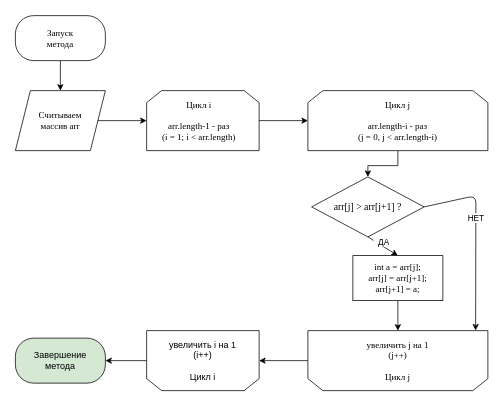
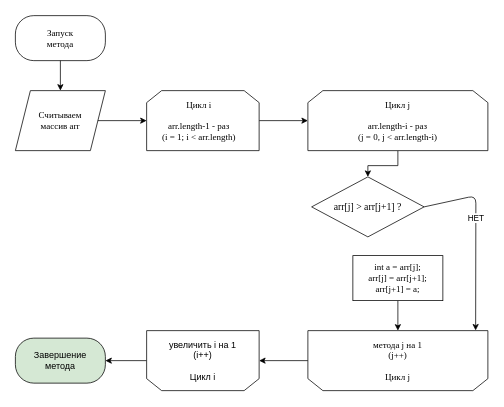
  <mxCell id="0" />
  <mxCell id="1" parent="0" />
  <mxCell id="2" value="" style="rounded=1;whiteSpace=wrap;html=1;arcSize=41;" vertex="1" parent="1"><mxGeometry x="20" y="20" width="120" height="60" as="geometry" /></mxCell>
  <mxCell id="3" value="" style="endArrow=classic;html=1;exitX=0.5;exitY=1;exitDx=0;exitDy=0;" edge="1" parent="1" source="2" target="4"><mxGeometry width="50" height="50" relative="1" as="geometry"><mxPoint x="55" y="160" as="sourcePoint" /><mxPoint x="80" y="130" as="targetPoint" /></mxGeometry></mxCell>
  <mxCell id="4" value="" style="shape=parallelogram;perimeter=parallelogramPerimeter;whiteSpace=wrap;html=1;fixedSize=1;" vertex="1" parent="1"><mxGeometry x="20" y="120" width="120" height="80" as="geometry" /></mxCell>
  <mxCell id="5" value="" style="edgeStyle=orthogonalEdgeStyle;rounded=0;orthogonalLoop=1;jettySize=auto;html=1;" edge="1" parent="1" source="6" target="15"><mxGeometry relative="1" as="geometry" /></mxCell>
  <mxCell id="6" value="" style="shape=loopLimit;whiteSpace=wrap;html=1;" vertex="1" parent="1"><mxGeometry x="195" y="120" width="150" height="80" as="geometry" /></mxCell>
  <mxCell id="7" value="" style="endArrow=classic;html=1;exitX=1;exitY=0.5;exitDx=0;exitDy=0;entryX=0;entryY=0.5;entryDx=0;entryDy=0;" edge="1" parent="1" source="4" target="6"><mxGeometry width="50" height="50" relative="1" as="geometry"><mxPoint x="170" y="210" as="sourcePoint" /><mxPoint x="380" y="260" as="targetPoint" /></mxGeometry></mxCell>
  <mxCell id="8" value="Запуск метода" style="text;html=1;strokeColor=none;fillColor=none;align=center;verticalAlign=middle;whiteSpace=wrap;rounded=0;fontFamily=Verdana;" vertex="1" parent="1"><mxGeometry x="60" y="40" width="40" height="20" as="geometry" /></mxCell>
  <mxCell id="9" value="Считываем массив arr" style="text;html=1;strokeColor=none;fillColor=none;align=center;verticalAlign=middle;whiteSpace=wrap;rounded=0;fontFamily=Verdana;" vertex="1" parent="1"><mxGeometry x="60" y="150" width="40" height="20" as="geometry" /></mxCell>
  <mxCell id="10" value="Цикл i&lt;br&gt;&lt;br&gt;arr.length-1 - раз&lt;br&gt;(i = 1; i &amp;lt; arr.length)" style="text;html=1;strokeColor=none;fillColor=none;align=center;verticalAlign=middle;whiteSpace=wrap;rounded=0;fontFamily=Verdana;" vertex="1" parent="1"><mxGeometry x="195" y="130" width="140" height="60" as="geometry" /></mxCell>
  <mxCell id="11" style="edgeStyle=orthogonalEdgeStyle;rounded=0;orthogonalLoop=1;jettySize=auto;html=1;exitX=1;exitY=0.5;exitDx=0;exitDy=0;entryX=1;entryY=0.5;entryDx=0;entryDy=0;fontFamily=Verdana;" edge="1" parent="1" source="12" target="26"><mxGeometry relative="1" as="geometry" /></mxCell>
  <mxCell id="12" value="" style="shape=loopLimit;whiteSpace=wrap;html=1;rotation=-180;" vertex="1" parent="1"><mxGeometry x="195" y="440" width="150" height="80" as="geometry" /></mxCell>
  <mxCell id="13" value="увеличить i на 1&lt;br&gt;(i++)&lt;br&gt;&lt;span&gt;&lt;br&gt;Цикл i&lt;/span&gt;" style="text;html=1;strokeColor=none;fillColor=none;align=center;verticalAlign=middle;whiteSpace=wrap;rounded=0;" vertex="1" parent="1"><mxGeometry x="205" y="460" width="130" height="40" as="geometry" /></mxCell>
  <mxCell id="14" value="" style="edgeStyle=orthogonalEdgeStyle;rounded=0;orthogonalLoop=1;jettySize=auto;html=1;" edge="1" parent="1" source="15" target="16"><mxGeometry relative="1" as="geometry" /></mxCell>
  <mxCell id="15" value="Цикл j&lt;br&gt;&lt;br&gt;arr.length-i - раз&lt;br&gt;(j = 0, j &amp;lt; arr.length-i)" style="shape=loopLimit;whiteSpace=wrap;html=1;fontFamily=Verdana;" vertex="1" parent="1"><mxGeometry x="410" y="120" width="240" height="80" as="geometry" /></mxCell>
  <mxCell id="16" value="&lt;font style=&quot;font-size: 13px&quot;&gt;arr[j] &amp;gt; arr[j+1] ?&lt;/font&gt;" style="rhombus;whiteSpace=wrap;html=1;fontFamily=Verdana;" vertex="1" parent="1"><mxGeometry x="415" y="235" width="150" height="80" as="geometry" /></mxCell>
- <mxCell id="17" value="" style="endArrow=classic;html=1;exitX=0.5;exitY=1;exitDx=0;exitDy=0;entryX=0.5;entryY=0;entryDx=0;entryDy=0;" edge="1" parent="1" source="16" target="22"><mxGeometry relative="1" as="geometry"><mxPoint x="300" y="310" as="sourcePoint" /><mxPoint x="495" y="340" as="targetPoint" /><Array as="points" /></mxGeometry></mxCell>
- <mxCell id="18" value="&amp;nbsp; ДА&amp;nbsp;&amp;nbsp;" style="edgeLabel;resizable=0;html=1;align=center;verticalAlign=middle;" connectable="0" vertex="1" parent="17"><mxGeometry relative="1" as="geometry"><mxPoint y="-6" as="offset" /></mxGeometry></mxCell>
  <mxCell id="19" value="" style="endArrow=classic;html=1;exitX=1;exitY=0.5;exitDx=0;exitDy=0;entryX=0.068;entryY=1.003;entryDx=0;entryDy=0;entryPerimeter=0;" edge="1" parent="1" source="16" target="24"><mxGeometry relative="1" as="geometry"><mxPoint x="605" y="250" as="sourcePoint" /><mxPoint x="635" y="430" as="targetPoint" /><Array as="points"><mxPoint x="634" y="260" /></Array></mxGeometry></mxCell>
  <mxCell id="20" value="НЕТ" style="edgeLabel;resizable=0;html=1;align=center;verticalAlign=middle;" connectable="0" vertex="1" parent="19"><mxGeometry relative="1" as="geometry"><mxPoint y="-25" as="offset" /></mxGeometry></mxCell>
  <mxCell id="21" style="edgeStyle=orthogonalEdgeStyle;rounded=0;orthogonalLoop=1;jettySize=auto;html=1;exitX=0.5;exitY=1;exitDx=0;exitDy=0;entryX=0.5;entryY=1;entryDx=0;entryDy=0;fontFamily=Verdana;" edge="1" parent="1" source="22" target="24"><mxGeometry relative="1" as="geometry" /></mxCell>
  <mxCell id="22" value="int a = arr[j];&lt;br&gt;arr[j] = arr[j+1];&lt;br&gt;arr[j+1] = a;" style="rounded=0;whiteSpace=wrap;html=1;fontFamily=Verdana;" vertex="1" parent="1"><mxGeometry x="470" y="340" width="120" height="60" as="geometry" /></mxCell>
  <mxCell id="23" style="edgeStyle=orthogonalEdgeStyle;rounded=0;orthogonalLoop=1;jettySize=auto;html=1;exitX=1;exitY=0.5;exitDx=0;exitDy=0;entryX=0;entryY=0.5;entryDx=0;entryDy=0;fontFamily=Verdana;" edge="1" parent="1" source="24" target="12"><mxGeometry relative="1" as="geometry" /></mxCell>
  <mxCell id="24" value="" style="shape=loopLimit;whiteSpace=wrap;html=1;rotation=-180;" vertex="1" parent="1"><mxGeometry x="410" y="440" width="240" height="80" as="geometry" /></mxCell>
- <mxCell id="25" value="увеличить j на 1&lt;br&gt;(j++)&lt;br&gt;&lt;br&gt;Цикл j" style="text;html=1;strokeColor=none;fillColor=none;align=center;verticalAlign=middle;whiteSpace=wrap;rounded=0;fontFamily=Verdana;" vertex="1" parent="1"><mxGeometry x="465" y="455" width="130" height="50" as="geometry" /></mxCell>
+ <mxCell id="25" value="метода j на 1&lt;br&gt;(j++)&lt;br&gt;&lt;br&gt;Цикл j" style="text;html=1;strokeColor=none;fillColor=none;align=center;verticalAlign=middle;whiteSpace=wrap;rounded=0;fontFamily=Verdana;" vertex="1" parent="1"><mxGeometry x="465" y="455" width="130" height="50" as="geometry" /></mxCell>
  <mxCell id="26" value="Завершение&lt;br&gt;метода" style="rounded=1;whiteSpace=wrap;html=1;arcSize=41;fillColor=#d5e8d4;" vertex="1" parent="1"><mxGeometry x="20" y="450" width="120" height="60" as="geometry" /></mxCell>
